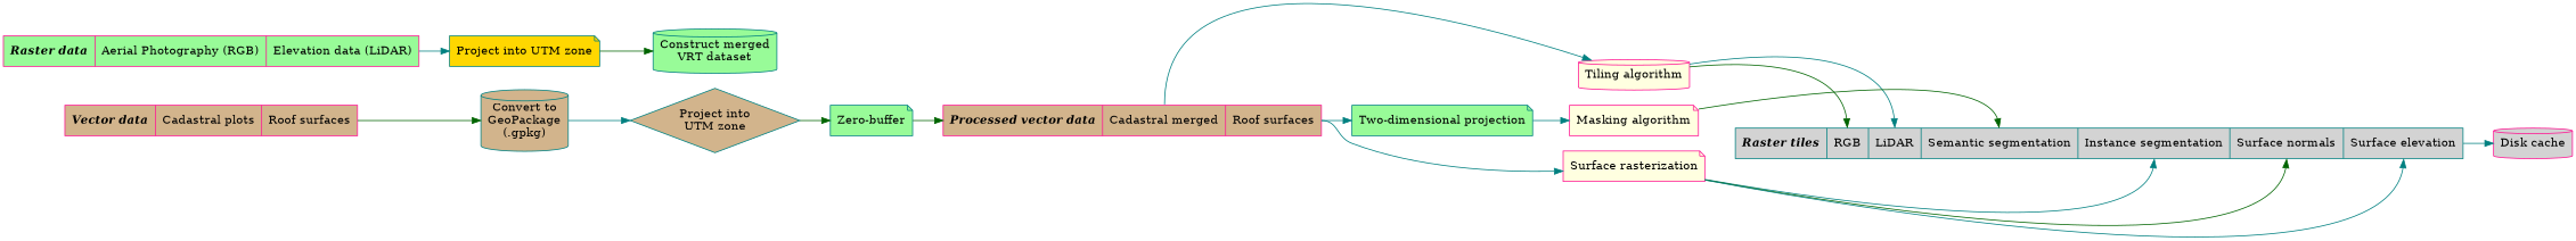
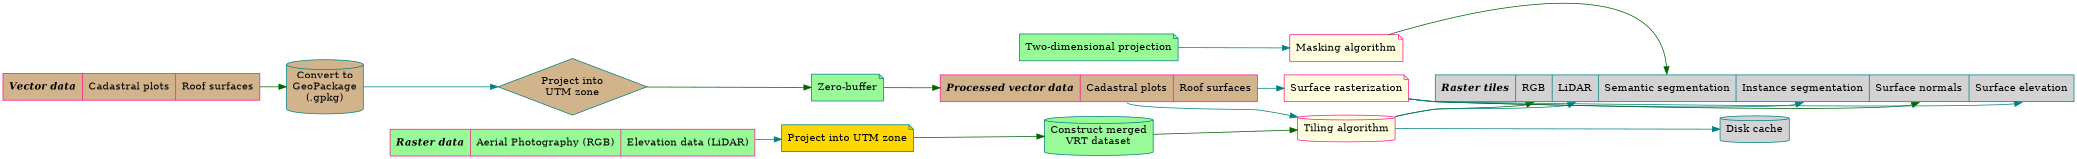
  digraph {
    rankdir=LR
    node [color=teal fillcolor=tan shape=note style=filled]
    edge [color=teal]
    n1 [color=deeppink label="{𝑽𝒆𝒄𝒕𝒐𝒓 𝒅𝒂𝒕𝒂|Cadastral plots|Roof surfaces}" shape=record]
    n2 [label="Convert to\nGeoPackage\n(.gpkg)" shape=cylinder]
    n3 [label="Project into\nUTM zone" shape=diamond]
    n4 [fillcolor=palegreen label="Zero-buffer"]
-   n5 [color=deeppink label="{𝑷𝒓𝒐𝒄𝒆𝒔𝒔𝒆𝒅 𝒗𝒆𝒄𝒕𝒐𝒓 𝒅𝒂𝒕𝒂|<cp>Cadastral merged|<bo>Roof surfaces}" shape=record]
+   n5 [color=deeppink label="{𝑷𝒓𝒐𝒄𝒆𝒔𝒔𝒆𝒅 𝒗𝒆𝒄𝒕𝒐𝒓 𝒅𝒂𝒕𝒂|<cp>Cadastral plots|<bo>Roof surfaces}" shape=record]
    n6 [color=deeppink fillcolor=lightyellow label="Tiling algorithm" shape=cylinder]
    n7 [fillcolor=palegreen label="Two-dimensional projection"]
    n8 [color=deeppink fillcolor=lightyellow label="Surface rasterization"]
    n9 [fillcolor=lightgrey label="{𝑹𝒂𝒔𝒕𝒆𝒓 𝒕𝒊𝒍𝒆𝒔|<rgb> RGB|<z> LiDAR|<bm> Semantic segmentation|<instances> Instance segmentation|<normals> Surface normals|<h> Surface elevation}" shape=record]
    n10 [color=deeppink fillcolor=lightyellow label="Masking algorithm"]
    n11 [color=deeppink fillcolor=palegreen label="{𝑹𝒂𝒔𝒕𝒆𝒓 𝒅𝒂𝒕𝒂|Aerial Photography (RGB)|Elevation data (LiDAR)}" shape=record]
    n12 [fillcolor=gold label="Project into UTM zone"]
    n13 [fillcolor=palegreen label="Construct merged\nVRT dataset" shape=cylinder]
-   n14 [color=deeppink fillcolor=lightgrey label="Disk cache" shape=cylinder]
+   n14 [fillcolor=lightgrey label="Disk cache" shape=cylinder]
    n1 -> n2 [color=darkgreen]
    n2 -> n3
    n3 -> n4 [color=darkgreen]
    n4 -> n5 [color=darkgreen]
    n5 -> n6 [tailport=cp]
-   n5 -> n7 [tailport=bo]
    n5 -> n8 [tailport=bo]
    n6 -> n9 [color=darkgreen headport=rgb]
    n6 -> n9 [headport=z]
    n7 -> n10
    n8 -> n9 [headport=instances]
    n8 -> n9 [color=darkgreen headport=normals]
    n8 -> n9 [headport=h]
-   n9 -> n14
+   n6 -> n14
    n10 -> n9 [color=darkgreen headport=bm]
    n11 -> n12
    n12 -> n13 [color=darkgreen]
+   n13 -> n6 [color=darkgreen]
  }
